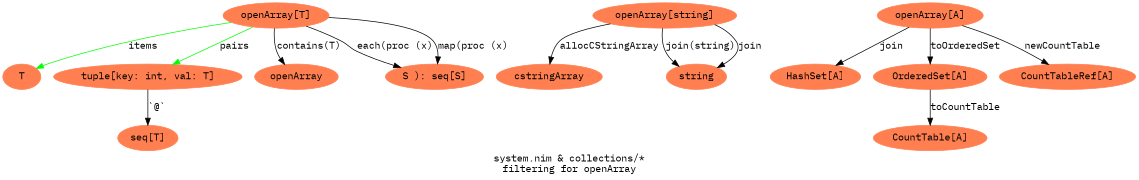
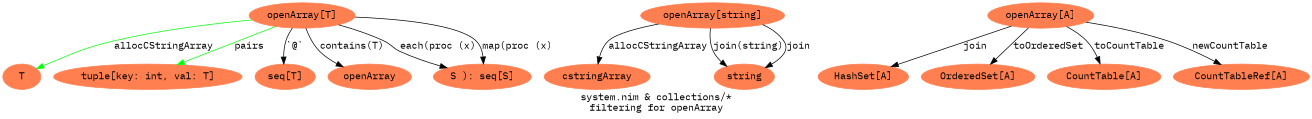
  digraph {
    fontname="IBM Plex Mono"
    label="system.nim & collections/*\nfiltering for openArray"
    rankdir=TB
    node [color=coral fontname="IBM Plex Mono" style=filled]
    edge [fontname="IBM Plex Mono"]
    n1 [label="openArray[T]"]
    n2 [label=T]
    n3 [label="tuple[key: int, val: T]"]
    n4 [label="seq[T]"]
    n5 [label=openArray]
    n6 [label="S ): seq[S]"]
    n7 [label="openArray[string]"]
    n8 [label=cstringArray]
    n9 [label=string]
    n10 [label="openArray[A]"]
    n11 [label="HashSet[A]"]
    n12 [label="OrderedSet[A]"]
    n13 [label="CountTable[A]"]
    n14 [label="CountTableRef[A]"]
-   n1 -> n2 [color=green label=items]
+   n1 -> n2 [color=green label=allocCStringArray]
    n1 -> n3 [color=green label=pairs]
-   n3 -> n4 [label="`@`"]
+   n1 -> n4 [label="`@`"]
    n1 -> n5 [label="contains(T)"]
    n1 -> n6 [label="each(proc (x)"]
    n1 -> n6 [label="map(proc (x)"]
    n7 -> n8 [label=allocCStringArray]
    n7 -> n9 [label="join(string)"]
    n7 -> n9 [label=join]
    n10 -> n11 [label=join]
    n10 -> n12 [label=toOrderedSet]
-   n12 -> n13 [label=toCountTable]
+   n10 -> n13 [label=toCountTable]
    n10 -> n14 [label=newCountTable]
  }
